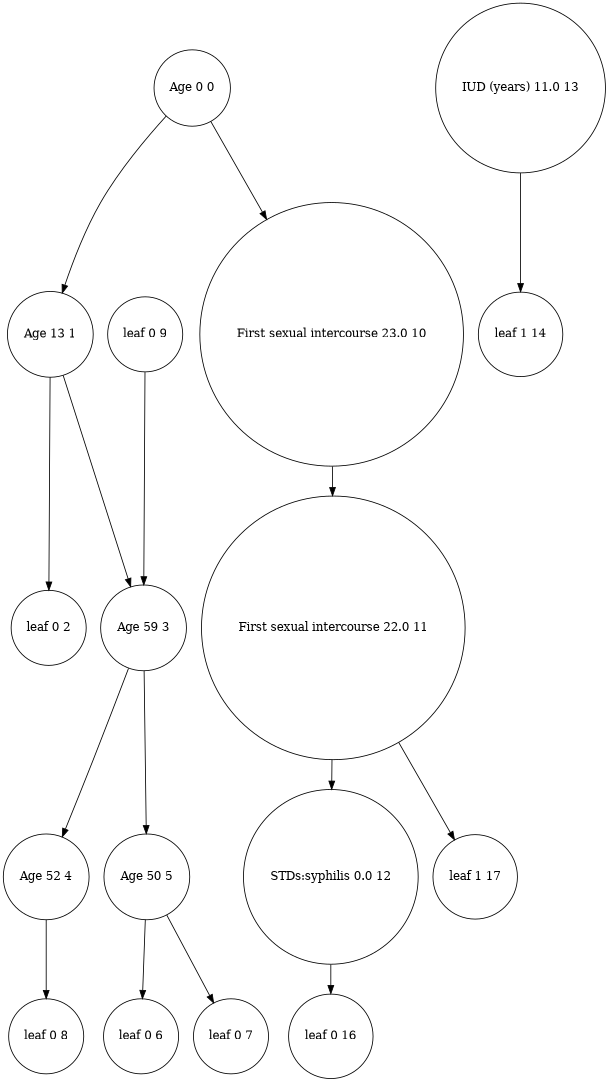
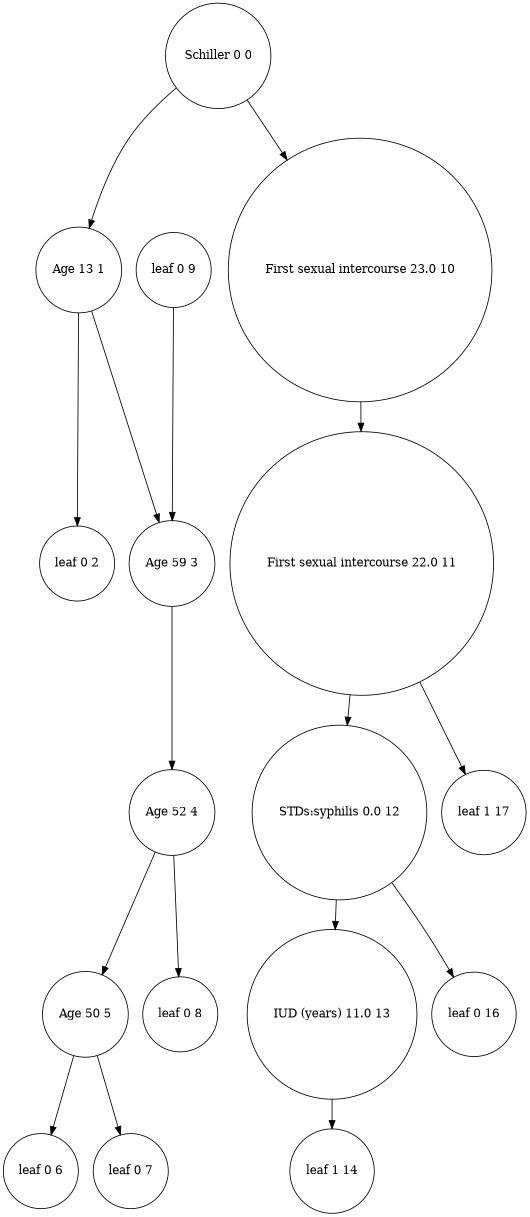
  digraph {
    node [shape=circle]
-   n1 [label="Age 0 0"]
+   n1 [label="Schiller 0 0"]
    n2 [label="Age 13 1"]
    n3 [label="First sexual intercourse 23.0 10"]
    n4 [label="Age 59 3"]
    n5 [label="leaf 0 2"]
    n6 [label="First sexual intercourse 22.0 11"]
    n7 [label="Age 52 4"]
    n8 [label="STDs:syphilis 0.0 12"]
    n9 [label="leaf 1 17"]
    n10 [label="Age 50 5"]
    n11 [label="leaf 0 8"]
    n12 [label="leaf 0 9"]
    n13 [label="IUD (years) 11.0 13"]
    n14 [label="leaf 0 16"]
    n15 [label="leaf 0 6"]
    n16 [label="leaf 0 7"]
    n17 [label="leaf 1 14"]
    n1 -> n2
    n1 -> n3
    n2 -> n4
    n2 -> n5
    n3 -> n6
    n4 -> n7
    n6 -> n8
    n6 -> n9
-   n4 -> n10
+   n7 -> n10
    n7 -> n11
+   n8 -> n13
    n8 -> n14
    n10 -> n15
    n10 -> n16
    n12 -> n4
    n13 -> n17
  }
